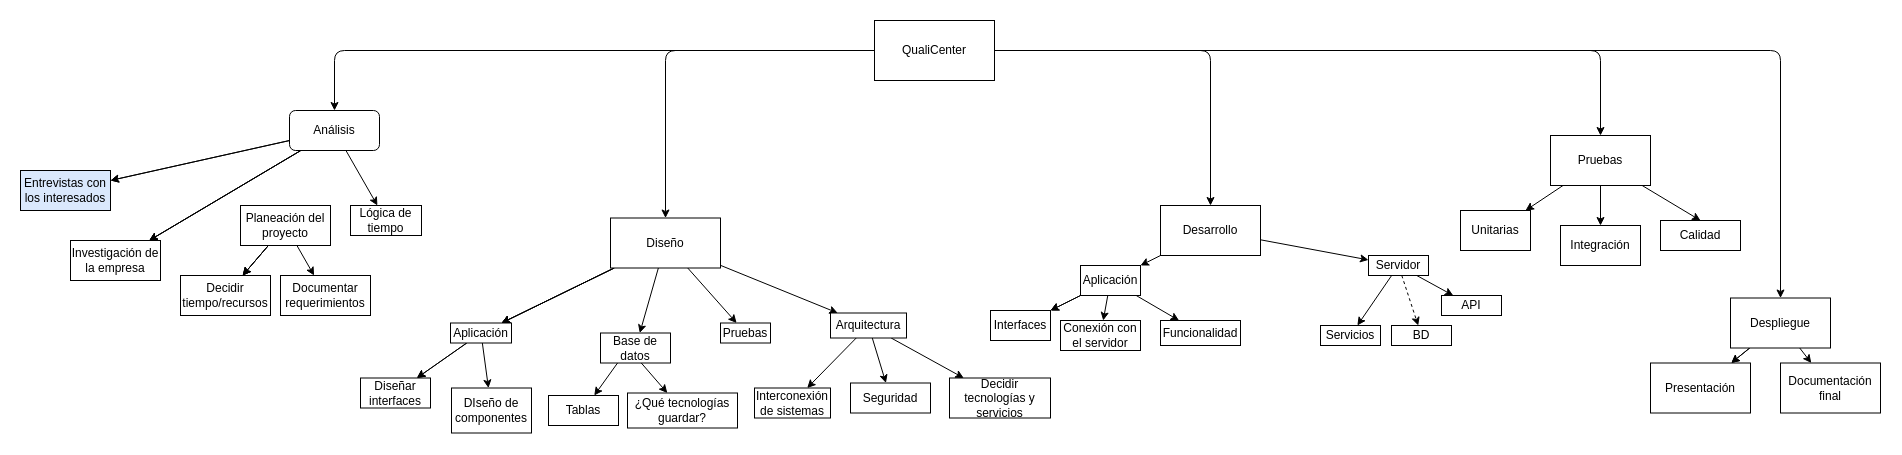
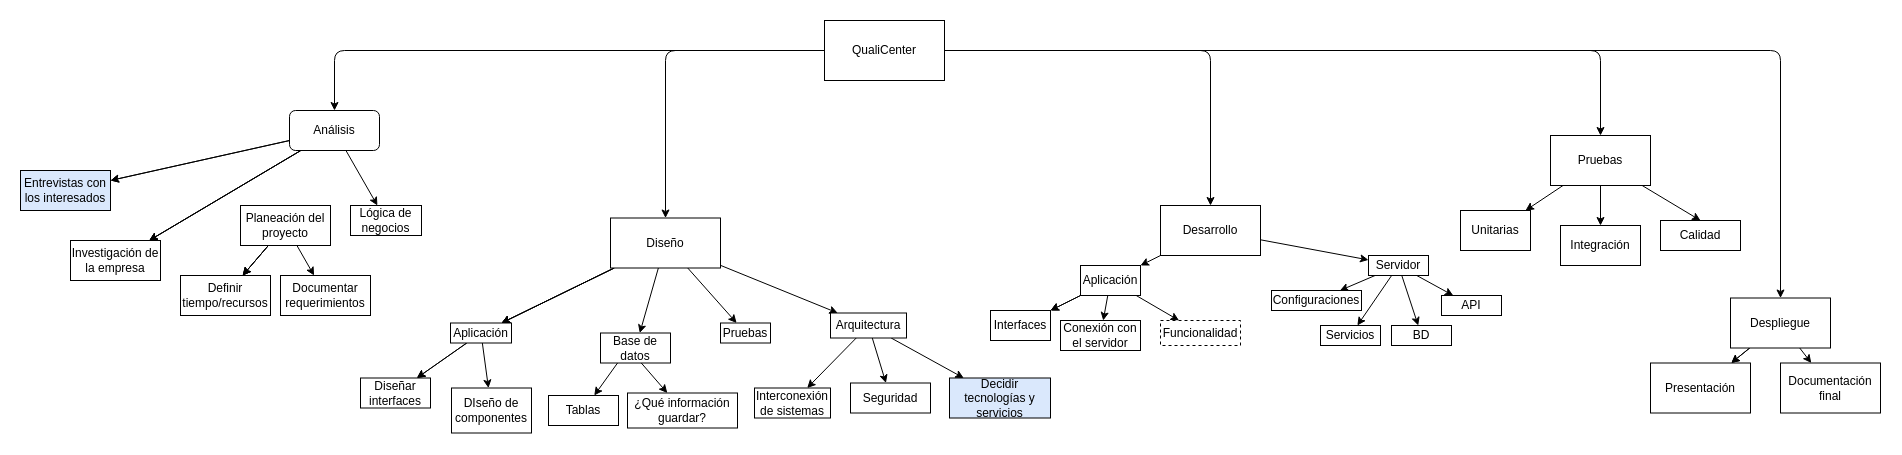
  <mxCell id="0" />
  <mxCell id="1" parent="0" />
  <mxCell id="2" value="" style="edgeStyle=orthogonalEdgeStyle;html=1;" parent="1" source="7" target="14" edge="1"><mxGeometry relative="1" as="geometry" /></mxCell>
  <mxCell id="3" value="" style="edgeStyle=orthogonalEdgeStyle;html=1;" parent="1" source="7" target="21" edge="1"><mxGeometry relative="1" as="geometry" /></mxCell>
  <mxCell id="4" value="" style="edgeStyle=orthogonalEdgeStyle;html=1;" parent="1" source="7" target="24" edge="1"><mxGeometry relative="1" as="geometry" /></mxCell>
  <mxCell id="5" value="" style="edgeStyle=orthogonalEdgeStyle;html=1;" parent="1" source="7" target="28" edge="1"><mxGeometry relative="1" as="geometry" /></mxCell>
  <mxCell id="6" value="" style="html=1;edgeStyle=orthogonalEdgeStyle;" parent="1" source="7" target="78" edge="1"><mxGeometry relative="1" as="geometry" /></mxCell>
- <mxCell id="7" value="QualiCenter" style="whiteSpace=wrap;html=1;" parent="1" vertex="1"><mxGeometry x="874" y="20" width="120" height="60" as="geometry" /></mxCell>
+ <mxCell id="7" value="QualiCenter" style="whiteSpace=wrap;html=1;" parent="1" vertex="1"><mxGeometry x="824" y="20" width="120" height="60" as="geometry" /></mxCell>
  <mxCell id="8" value="" style="edgeStyle=none;html=1;" parent="1" source="14" target="29" edge="1"><mxGeometry relative="1" as="geometry" /></mxCell>
  <mxCell id="9" value="" style="edgeStyle=none;html=1;" parent="1" source="14" target="29" edge="1"><mxGeometry relative="1" as="geometry" /></mxCell>
  <mxCell id="10" value="" style="edgeStyle=none;html=1;" parent="1" source="14" target="30" edge="1"><mxGeometry relative="1" as="geometry" /></mxCell>
  <mxCell id="11" value="" style="edgeStyle=none;html=1;" parent="1" source="14" target="30" edge="1"><mxGeometry relative="1" as="geometry" /></mxCell>
  <mxCell id="12" value="" style="edgeStyle=none;html=1;" parent="1" source="14" target="30" edge="1"><mxGeometry relative="1" as="geometry" /></mxCell>
  <mxCell id="13" value="" style="edgeStyle=none;html=1;" parent="1" source="14" target="49" edge="1"><mxGeometry relative="1" as="geometry" /></mxCell>
  <mxCell id="14" value="Análisis" style="whiteSpace=wrap;html=1;rounded=1;" parent="1" vertex="1"><mxGeometry x="289" y="110" width="90" height="40" as="geometry" /></mxCell>
  <mxCell id="15" value="" style="edgeStyle=none;html=1;" parent="1" source="21" target="41" edge="1"><mxGeometry relative="1" as="geometry" /></mxCell>
  <mxCell id="16" value="" style="edgeStyle=none;html=1;" parent="1" source="21" target="41" edge="1"><mxGeometry relative="1" as="geometry" /></mxCell>
  <mxCell id="17" value="" style="edgeStyle=none;html=1;" parent="1" source="21" target="41" edge="1"><mxGeometry relative="1" as="geometry" /></mxCell>
  <mxCell id="18" value="" style="edgeStyle=none;html=1;" parent="1" source="21" target="46" edge="1"><mxGeometry relative="1" as="geometry" /></mxCell>
  <mxCell id="19" value="" style="edgeStyle=none;html=1;" parent="1" source="21" target="53" edge="1"><mxGeometry relative="1" as="geometry" /></mxCell>
  <mxCell id="20" value="" style="edgeStyle=none;html=1;" parent="1" source="21" target="57" edge="1"><mxGeometry relative="1" as="geometry" /></mxCell>
  <mxCell id="21" value="Diseño" style="whiteSpace=wrap;html=1;" parent="1" vertex="1"><mxGeometry x="610" y="217.5" width="110" height="50" as="geometry" /></mxCell>
  <mxCell id="22" value="" style="edgeStyle=none;html=1;" parent="1" source="24" target="62" edge="1"><mxGeometry relative="1" as="geometry" /></mxCell>
  <mxCell id="23" value="" style="edgeStyle=none;html=1;" parent="1" source="24" target="67" edge="1"><mxGeometry relative="1" as="geometry" /></mxCell>
  <mxCell id="24" value="Desarrollo" style="whiteSpace=wrap;html=1;" parent="1" vertex="1"><mxGeometry x="1160" y="205" width="100" height="50" as="geometry" /></mxCell>
  <mxCell id="25" value="" style="edgeStyle=none;html=1;" parent="1" source="28" target="82" edge="1"><mxGeometry relative="1" as="geometry" /></mxCell>
  <mxCell id="26" value="" style="edgeStyle=none;html=1;" parent="1" source="28" target="82" edge="1"><mxGeometry relative="1" as="geometry" /></mxCell>
  <mxCell id="27" value="" style="edgeStyle=none;html=1;" parent="1" source="28" target="83" edge="1"><mxGeometry relative="1" as="geometry" /></mxCell>
  <mxCell id="28" value="Despliegue" style="whiteSpace=wrap;html=1;" parent="1" vertex="1"><mxGeometry x="1730" y="297.5" width="100" height="50" as="geometry" /></mxCell>
  <mxCell id="29" value="Entrevistas con los interesados" style="whiteSpace=wrap;html=1;fillColor=#dae8fc;" parent="1" vertex="1"><mxGeometry x="20" y="170" width="90" height="40" as="geometry" /></mxCell>
  <mxCell id="30" value="Investigación de la empresa" style="whiteSpace=wrap;html=1;" parent="1" vertex="1"><mxGeometry x="70" y="240" width="90" height="40" as="geometry" /></mxCell>
  <mxCell id="31" value="" style="edgeStyle=none;html=1;" parent="1" source="35" target="36" edge="1"><mxGeometry relative="1" as="geometry" /></mxCell>
  <mxCell id="32" value="" style="edgeStyle=none;html=1;" parent="1" source="35" target="36" edge="1"><mxGeometry relative="1" as="geometry" /></mxCell>
  <mxCell id="33" value="" style="edgeStyle=none;html=1;" parent="1" source="35" target="36" edge="1"><mxGeometry relative="1" as="geometry" /></mxCell>
  <mxCell id="34" value="" style="edgeStyle=none;html=1;" parent="1" source="35" target="37" edge="1"><mxGeometry relative="1" as="geometry" /></mxCell>
  <mxCell id="35" value="Planeación del proyecto" style="whiteSpace=wrap;html=1;" parent="1" vertex="1"><mxGeometry x="240" y="205" width="90" height="40" as="geometry" /></mxCell>
- <mxCell id="36" value="Decidir tiempo/recursos" style="whiteSpace=wrap;html=1;" parent="1" vertex="1"><mxGeometry x="180" y="275" width="90" height="40" as="geometry" /></mxCell>
+ <mxCell id="36" value="Definir tiempo/recursos" style="whiteSpace=wrap;html=1;" parent="1" vertex="1"><mxGeometry x="180" y="275" width="90" height="40" as="geometry" /></mxCell>
  <mxCell id="37" value="Documentar requerimientos" style="whiteSpace=wrap;html=1;" parent="1" vertex="1"><mxGeometry x="280" y="275" width="90" height="40" as="geometry" /></mxCell>
  <mxCell id="38" value="" style="edgeStyle=none;html=1;" parent="1" source="41" target="42" edge="1"><mxGeometry relative="1" as="geometry" /></mxCell>
  <mxCell id="39" value="" style="edgeStyle=none;html=1;" parent="1" source="41" target="42" edge="1"><mxGeometry relative="1" as="geometry" /></mxCell>
  <mxCell id="40" value="" style="edgeStyle=none;html=1;" parent="1" source="41" target="43" edge="1"><mxGeometry relative="1" as="geometry" /></mxCell>
  <mxCell id="41" value="Aplicación" style="whiteSpace=wrap;html=1;" parent="1" vertex="1"><mxGeometry x="450" y="322.5" width="61" height="20" as="geometry" /></mxCell>
  <mxCell id="42" value="Diseñar interfaces" style="whiteSpace=wrap;html=1;" parent="1" vertex="1"><mxGeometry x="360" y="377.5" width="70" height="30" as="geometry" /></mxCell>
  <mxCell id="43" value="DIseño de componentes" style="whiteSpace=wrap;html=1;" parent="1" vertex="1"><mxGeometry x="451" y="387.5" width="80" height="45" as="geometry" /></mxCell>
  <mxCell id="44" value="" style="edgeStyle=none;html=1;" parent="1" target="47" edge="1"><mxGeometry relative="1" as="geometry"><mxPoint x="640.8" y="362.5" as="sourcePoint" /></mxGeometry></mxCell>
  <mxCell id="45" value="" style="edgeStyle=none;html=1;" parent="1" target="48" edge="1"><mxGeometry relative="1" as="geometry"><mxPoint x="617.04" y="362.5" as="sourcePoint" /></mxGeometry></mxCell>
  <mxCell id="46" value="Base de datos" style="whiteSpace=wrap;html=1;" parent="1" vertex="1"><mxGeometry x="600" y="332.5" width="70" height="30" as="geometry" /></mxCell>
- <mxCell id="47" value="¿Qué tecnologías guardar?" style="whiteSpace=wrap;html=1;" parent="1" vertex="1"><mxGeometry x="627" y="392.5" width="110" height="35" as="geometry" /></mxCell>
+ <mxCell id="47" value="¿Qué información guardar?" style="whiteSpace=wrap;html=1;" parent="1" vertex="1"><mxGeometry x="627" y="392.5" width="110" height="35" as="geometry" /></mxCell>
  <mxCell id="48" value="Tablas" style="whiteSpace=wrap;html=1;" parent="1" vertex="1"><mxGeometry x="548" y="395" width="70" height="30" as="geometry" /></mxCell>
- <mxCell id="49" value="Lógica de tiempo" style="whiteSpace=wrap;html=1;" parent="1" vertex="1"><mxGeometry x="350" y="205" width="71" height="30" as="geometry" /></mxCell>
+ <mxCell id="49" value="Lógica de negocios" style="whiteSpace=wrap;html=1;" parent="1" vertex="1"><mxGeometry x="350" y="205" width="71" height="30" as="geometry" /></mxCell>
  <mxCell id="50" value="" style="edgeStyle=none;html=1;" parent="1" source="53" target="54" edge="1"><mxGeometry relative="1" as="geometry" /></mxCell>
  <mxCell id="51" value="" style="edgeStyle=none;html=1;" parent="1" source="53" target="55" edge="1"><mxGeometry relative="1" as="geometry" /></mxCell>
  <mxCell id="52" value="" style="edgeStyle=none;html=1;" parent="1" source="53" target="56" edge="1"><mxGeometry relative="1" as="geometry" /></mxCell>
  <mxCell id="53" value="Arquitectura" style="whiteSpace=wrap;html=1;" parent="1" vertex="1"><mxGeometry x="830" y="312.5" width="76" height="25" as="geometry" /></mxCell>
- <mxCell id="54" value="Decidir tecnologías y servicios" style="whiteSpace=wrap;html=1;" parent="1" vertex="1"><mxGeometry x="949" y="377.5" width="101" height="40" as="geometry" /></mxCell>
+ <mxCell id="54" value="Decidir tecnologías y servicios" style="whiteSpace=wrap;html=1;fillColor=#dae8fc;" parent="1" vertex="1"><mxGeometry x="949" y="377.5" width="101" height="40" as="geometry" /></mxCell>
  <mxCell id="55" value="Seguridad" style="whiteSpace=wrap;html=1;" parent="1" vertex="1"><mxGeometry x="850" y="382.5" width="80" height="30" as="geometry" /></mxCell>
  <mxCell id="56" value="Interconexión de sistemas" style="whiteSpace=wrap;html=1;" parent="1" vertex="1"><mxGeometry x="754" y="387.5" width="76" height="30" as="geometry" /></mxCell>
  <mxCell id="57" value="Pruebas" style="whiteSpace=wrap;html=1;" parent="1" vertex="1"><mxGeometry x="720" y="322.5" width="50" height="20" as="geometry" /></mxCell>
  <mxCell id="58" value="" style="edgeStyle=none;html=1;" parent="1" source="62" target="68" edge="1"><mxGeometry relative="1" as="geometry" /></mxCell>
  <mxCell id="59" value="" style="edgeStyle=none;html=1;" parent="1" source="62" target="68" edge="1"><mxGeometry relative="1" as="geometry" /></mxCell>
  <mxCell id="60" value="" style="edgeStyle=none;html=1;" parent="1" source="62" target="69" edge="1"><mxGeometry relative="1" as="geometry" /></mxCell>
  <mxCell id="61" value="" style="edgeStyle=none;html=1;" parent="1" source="62" target="70" edge="1"><mxGeometry relative="1" as="geometry" /></mxCell>
  <mxCell id="62" value="Aplicación" style="whiteSpace=wrap;html=1;" parent="1" vertex="1"><mxGeometry x="1080" y="265" width="60" height="30" as="geometry" /></mxCell>
  <mxCell id="63" value="" style="edgeStyle=none;html=1;" parent="1" source="67" target="71" edge="1"><mxGeometry relative="1" as="geometry" /></mxCell>
- <mxCell id="64" value="" style="edgeStyle=none;html=1;dashed=1;" parent="1" source="67" target="72" edge="1"><mxGeometry relative="1" as="geometry" /></mxCell>
+ <mxCell id="64" value="" style="edgeStyle=none;html=1;" parent="1" source="67" target="72" edge="1"><mxGeometry relative="1" as="geometry" /></mxCell>
  <mxCell id="65" value="" style="edgeStyle=none;html=1;" parent="1" source="67" target="73" edge="1"><mxGeometry relative="1" as="geometry" /></mxCell>
+ <mxCell id="66" value="" style="edgeStyle=none;html=1;" parent="1" source="67" target="74" edge="1"><mxGeometry relative="1" as="geometry" /></mxCell>
  <mxCell id="67" value="Servidor" style="whiteSpace=wrap;html=1;" parent="1" vertex="1"><mxGeometry x="1368" y="255" width="60" height="20" as="geometry" /></mxCell>
  <mxCell id="68" value="Interfaces" style="whiteSpace=wrap;html=1;" parent="1" vertex="1"><mxGeometry x="990" y="310" width="60" height="30" as="geometry" /></mxCell>
  <mxCell id="69" value="Conexión con el servidor" style="whiteSpace=wrap;html=1;" parent="1" vertex="1"><mxGeometry x="1060" y="320" width="80" height="30" as="geometry" /></mxCell>
- <mxCell id="70" value="Funcionalidad" style="whiteSpace=wrap;html=1;" parent="1" vertex="1"><mxGeometry x="1160" y="320" width="80" height="25" as="geometry" /></mxCell>
+ <mxCell id="70" value="Funcionalidad" style="whiteSpace=wrap;html=1;dashed=1;" parent="1" vertex="1"><mxGeometry x="1160" y="320" width="80" height="25" as="geometry" /></mxCell>
  <mxCell id="71" value="Servicios" style="whiteSpace=wrap;html=1;" parent="1" vertex="1"><mxGeometry x="1320" y="325" width="60" height="20" as="geometry" /></mxCell>
  <mxCell id="72" value="BD" style="whiteSpace=wrap;html=1;" parent="1" vertex="1"><mxGeometry x="1391" y="325" width="60" height="20" as="geometry" /></mxCell>
  <mxCell id="73" value="API" style="whiteSpace=wrap;html=1;" parent="1" vertex="1"><mxGeometry x="1441" y="295" width="60" height="20" as="geometry" /></mxCell>
+ <mxCell id="74" value="Configuraciones" style="whiteSpace=wrap;html=1;" parent="1" vertex="1"><mxGeometry x="1271" y="290" width="90" height="20" as="geometry" /></mxCell>
  <mxCell id="75" value="" style="edgeStyle=none;html=1;" parent="1" source="78" target="79" edge="1"><mxGeometry relative="1" as="geometry" /></mxCell>
  <mxCell id="76" value="" style="edgeStyle=none;html=1;" parent="1" source="78" target="80" edge="1"><mxGeometry relative="1" as="geometry" /></mxCell>
  <mxCell id="77" value="" style="edgeStyle=none;html=1;entryX=0.5;entryY=0;entryDx=0;entryDy=0;" parent="1" source="78" target="81" edge="1"><mxGeometry relative="1" as="geometry"><mxPoint x="1686.429" y="215" as="targetPoint" /></mxGeometry></mxCell>
  <mxCell id="78" value="Pruebas" style="whiteSpace=wrap;html=1;" parent="1" vertex="1"><mxGeometry x="1550" y="135" width="100" height="50" as="geometry" /></mxCell>
  <mxCell id="79" value="Unitarias" style="whiteSpace=wrap;html=1;" parent="1" vertex="1"><mxGeometry x="1460" y="210" width="70" height="40" as="geometry" /></mxCell>
  <mxCell id="80" value="Integración" style="whiteSpace=wrap;html=1;" parent="1" vertex="1"><mxGeometry x="1560" y="225" width="80" height="40" as="geometry" /></mxCell>
  <mxCell id="81" value="Calidad" style="whiteSpace=wrap;html=1;" parent="1" vertex="1"><mxGeometry x="1660" y="220" width="80" height="30" as="geometry" /></mxCell>
  <mxCell id="82" value="Presentación" style="whiteSpace=wrap;html=1;" parent="1" vertex="1"><mxGeometry x="1650" y="362.5" width="100" height="50" as="geometry" /></mxCell>
  <mxCell id="83" value="Documentación final" style="whiteSpace=wrap;html=1;" parent="1" vertex="1"><mxGeometry x="1780" y="362.5" width="100" height="50" as="geometry" /></mxCell>
